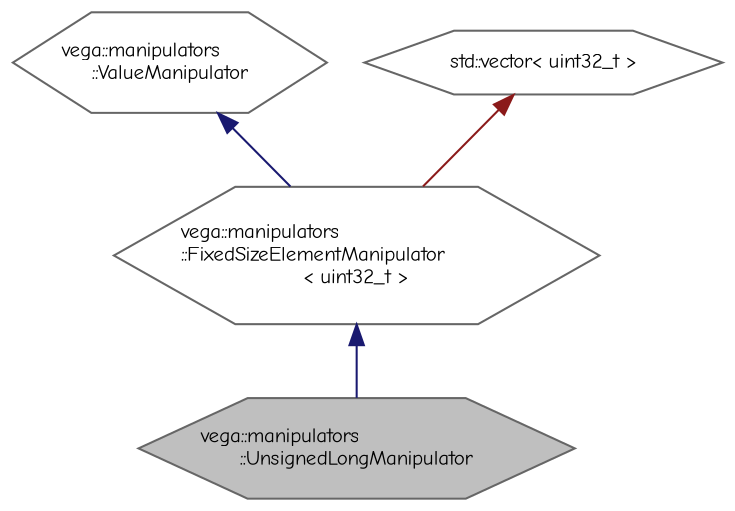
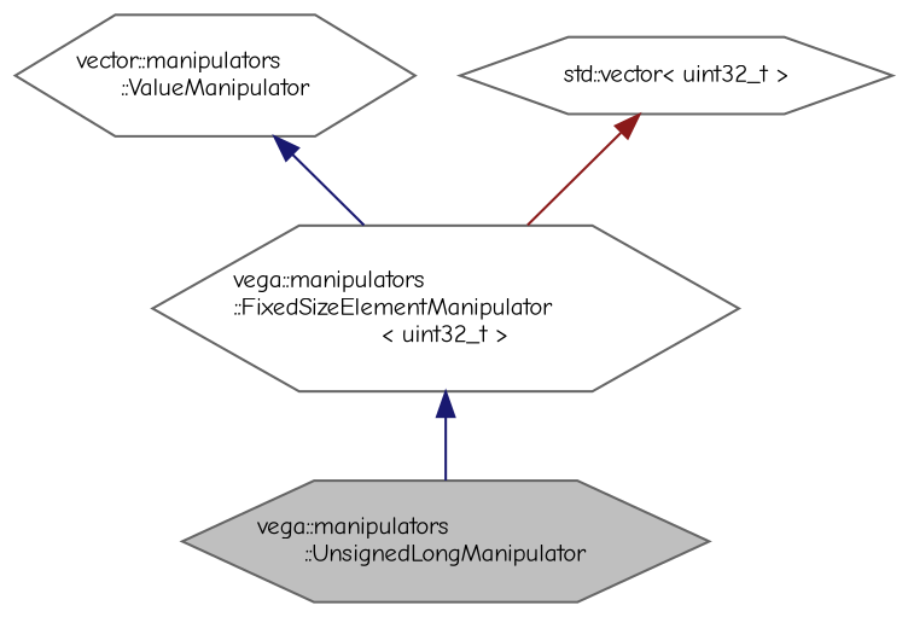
  digraph {
    fontname="Comic Neue"
    node [color=gray40 fillcolor=white fontname="Comic Neue" fontsize=10 shape=hexagon style=filled]
    edge [color=midnightblue dir=back fontname="Comic Neue" fontsize=10 labelfontname=Helvetica labelfontsize=10 style=solid]
    n1 [fillcolor=grey75 fontcolor=black height=0.2 label="vega::manipulators\l::UnsignedLongManipulator" width=0.4]
    n2 [height=0.2 label="vega::manipulators\l::FixedSizeElementManipulator\l\< uint32_t \>" width=0.4]
-   n3 [height=0.2 label="vega::manipulators\l::ValueManipulator" width=0.4]
+   n3 [height=0.2 label="vector::manipulators\l::ValueManipulator" width=0.4]
    n4 [height=0.2 label="std::vector\< uint32_t \>" width=0.4]
    n2 -> n1
    n3 -> n2
    n4 -> n2 [color=firebrick4]
  }
